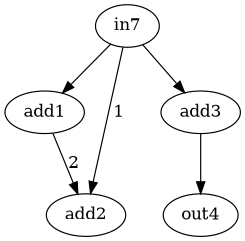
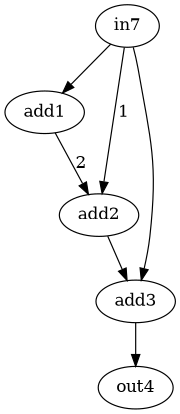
  strict digraph {
    node [op=add value=2]
    edge [port=0 w=0]
    n1 [alap=0 asap=0 label=in7 op=in value=""]
    n2 [alap=1 asap=1 label=add1 op=addi]
    n3 [alap=2 asap=2 label=add2]
    n4 [alap=3 asap=3 label=add3]
    n5 [alap=4 asap=4 label=out4 op=out value=""]
    n1 -> n2
    n1 -> n3 [label=1 w=1]
    n1 -> n4
    n2 -> n3 [label=2 port=1 w=2]
+   n3 -> n4 [port=1]
    n4 -> n5
  }
